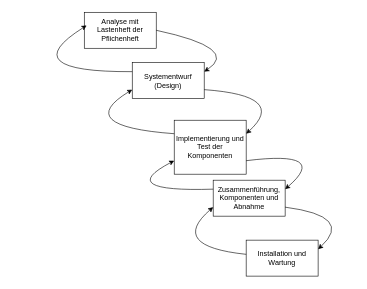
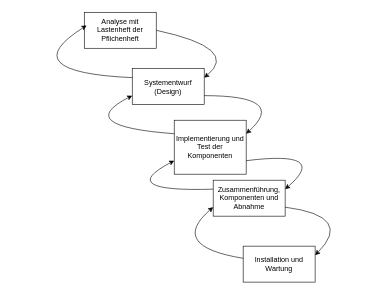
  <mxCell id="0" />
  <mxCell id="1" parent="0" />
  <mxCell id="2" value="Analyse mit Lastenheft der Pflichenheft" style="rounded=0;whiteSpace=wrap;html=1;" parent="1" vertex="1"><mxGeometry x="140" y="20" width="120" height="60" as="geometry" /></mxCell>
- <mxCell id="3" value="&lt;div&gt;Systementwurf&lt;/div&gt;&lt;div&gt;(Design)&lt;br&gt;&lt;/div&gt;" style="rounded=0;whiteSpace=wrap;html=1;" parent="1" vertex="1"><mxGeometry x="220" y="104" width="120" height="60" as="geometry" /></mxCell>
+ <mxCell id="3" value="&lt;div&gt;Systementwurf&lt;/div&gt;&lt;div&gt;(Design)&lt;br&gt;&lt;/div&gt;" style="rounded=0;whiteSpace=wrap;html=1;" parent="1" vertex="1"><mxGeometry x="220" y="114" width="120" height="60" as="geometry" /></mxCell>
  <mxCell id="4" value="" style="endArrow=classic;html=1;rounded=0;exitX=1;exitY=0.5;exitDx=0;exitDy=0;entryX=1;entryY=0.25;entryDx=0;entryDy=0;curved=1;" parent="1" source="2" target="3" edge="1"><mxGeometry width="50" height="50" relative="1" as="geometry"><mxPoint x="280" y="410" as="sourcePoint" /><mxPoint x="330" y="360" as="targetPoint" /><Array as="points"><mxPoint x="400" y="80" /></Array></mxGeometry></mxCell>
  <mxCell id="5" value="Implementierung und Test der Komponenten" style="rounded=0;whiteSpace=wrap;html=1;" parent="1" vertex="1"><mxGeometry x="290" y="200" width="120" height="90" as="geometry" /></mxCell>
  <mxCell id="6" value="Zusammenführung, Komponenten und Abnahme" style="rounded=0;whiteSpace=wrap;html=1;" parent="1" vertex="1"><mxGeometry x="355" y="300" width="120" height="60" as="geometry" /></mxCell>
- <mxCell id="7" value="Installation und Wartung" style="rounded=0;whiteSpace=wrap;html=1;" parent="1" vertex="1"><mxGeometry x="410" y="400" width="120" height="60" as="geometry" /></mxCell>
+ <mxCell id="7" value="Installation und Wartung" style="rounded=0;whiteSpace=wrap;html=1;" parent="1" vertex="1"><mxGeometry x="405" y="410" width="120" height="60" as="geometry" /></mxCell>
  <mxCell id="8" value="" style="endArrow=classic;html=1;rounded=0;exitX=1;exitY=0.75;exitDx=0;exitDy=0;entryX=1;entryY=0.25;entryDx=0;entryDy=0;curved=1;" parent="1" source="3" target="5" edge="1"><mxGeometry width="50" height="50" relative="1" as="geometry"><mxPoint x="370" y="160" as="sourcePoint" /><mxPoint x="430" y="229" as="targetPoint" /><Array as="points"><mxPoint x="480" y="159" /></Array></mxGeometry></mxCell>
  <mxCell id="9" value="" style="endArrow=classic;html=1;rounded=0;exitX=1;exitY=0.75;exitDx=0;exitDy=0;entryX=1;entryY=0.25;entryDx=0;entryDy=0;curved=1;" parent="1" source="5" target="6" edge="1"><mxGeometry width="50" height="50" relative="1" as="geometry"><mxPoint x="470" y="240" as="sourcePoint" /><mxPoint x="530" y="309" as="targetPoint" /><Array as="points"><mxPoint x="550" y="250" /></Array></mxGeometry></mxCell>
  <mxCell id="10" value="" style="endArrow=classic;html=1;rounded=0;exitX=1;exitY=0.75;exitDx=0;exitDy=0;entryX=1;entryY=0.25;entryDx=0;entryDy=0;curved=1;" parent="1" source="6" target="7" edge="1"><mxGeometry width="50" height="50" relative="1" as="geometry"><mxPoint x="510" y="350" as="sourcePoint" /><mxPoint x="570" y="419" as="targetPoint" /><Array as="points"><mxPoint x="590" y="360" /></Array></mxGeometry></mxCell>
  <mxCell id="11" value="" style="endArrow=classic;html=1;rounded=0;entryX=0;entryY=0.75;entryDx=0;entryDy=0;curved=1;" edge="1" parent="1" source="7" target="6"><mxGeometry width="50" height="50" relative="1" as="geometry"><mxPoint x="210" y="380" as="sourcePoint" /><mxPoint x="265" y="450" as="targetPoint" /><Array as="points"><mxPoint x="280" y="410" /></Array></mxGeometry></mxCell>
  <mxCell id="12" value="" style="endArrow=classic;html=1;rounded=0;entryX=0;entryY=0.75;entryDx=0;entryDy=0;curved=1;exitX=0;exitY=0.25;exitDx=0;exitDy=0;" edge="1" parent="1" source="6" target="5"><mxGeometry width="50" height="50" relative="1" as="geometry"><mxPoint x="110" y="370" as="sourcePoint" /><mxPoint x="55" y="291" as="targetPoint" /><Array as="points"><mxPoint x="190" y="320" /></Array></mxGeometry></mxCell>
  <mxCell id="13" value="" style="endArrow=classic;html=1;rounded=0;entryX=0;entryY=0.75;entryDx=0;entryDy=0;curved=1;exitX=0;exitY=0.25;exitDx=0;exitDy=0;" edge="1" parent="1" source="5" target="3"><mxGeometry width="50" height="50" relative="1" as="geometry"><mxPoint x="160" y="200" as="sourcePoint" /><mxPoint x="105" y="121" as="targetPoint" /><Array as="points"><mxPoint x="120" y="210" /></Array></mxGeometry></mxCell>
  <mxCell id="14" value="" style="endArrow=classic;html=1;rounded=0;entryX=0.033;entryY=0.367;entryDx=0;entryDy=0;curved=1;exitX=0;exitY=0.25;exitDx=0;exitDy=0;entryPerimeter=0;" edge="1" parent="1" source="3" target="2"><mxGeometry width="50" height="50" relative="1" as="geometry"><mxPoint x="40" y="120" as="sourcePoint" /><mxPoint x="-15" y="41" as="targetPoint" /><Array as="points"><mxPoint x="20" y="120" /></Array></mxGeometry></mxCell>
